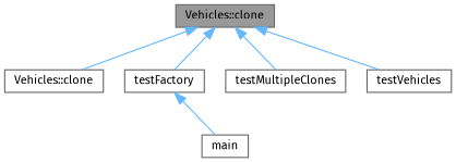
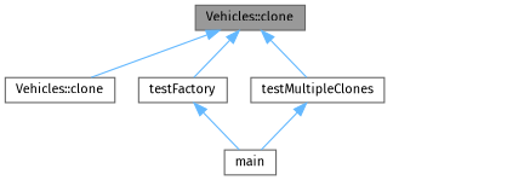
  digraph {
    fontname="Fira Sans"
    rankdir=TB
    node [color=grey40 fillcolor=white fontname="Fira Sans" fontsize=10 shape=box style=filled]
    edge [color=steelblue1 dir=back fontname="Fira Sans" fontsize=10 labelfontname=Helvetica labelfontsize=10 style=solid]
    n1 [color=gray40 fillcolor=grey60 fontcolor=black height=0.2 label="Vehicles::clone" width=0.4]
    n2 [height=0.2 label="Vehicles::clone" width=0.4]
    n3 [height=0.2 label=testFactory width=0.4]
    n4 [height=0.2 label=testMultipleClones width=0.4]
-   n5 [height=0.2 label=testVehicles width=0.4]
    n6 [height=0.2 label=main width=0.4]
    n1 -> n2
    n1 -> n3
    n1 -> n4
-   n1 -> n5
    n3 -> n6
+   n4 -> n6
  }
